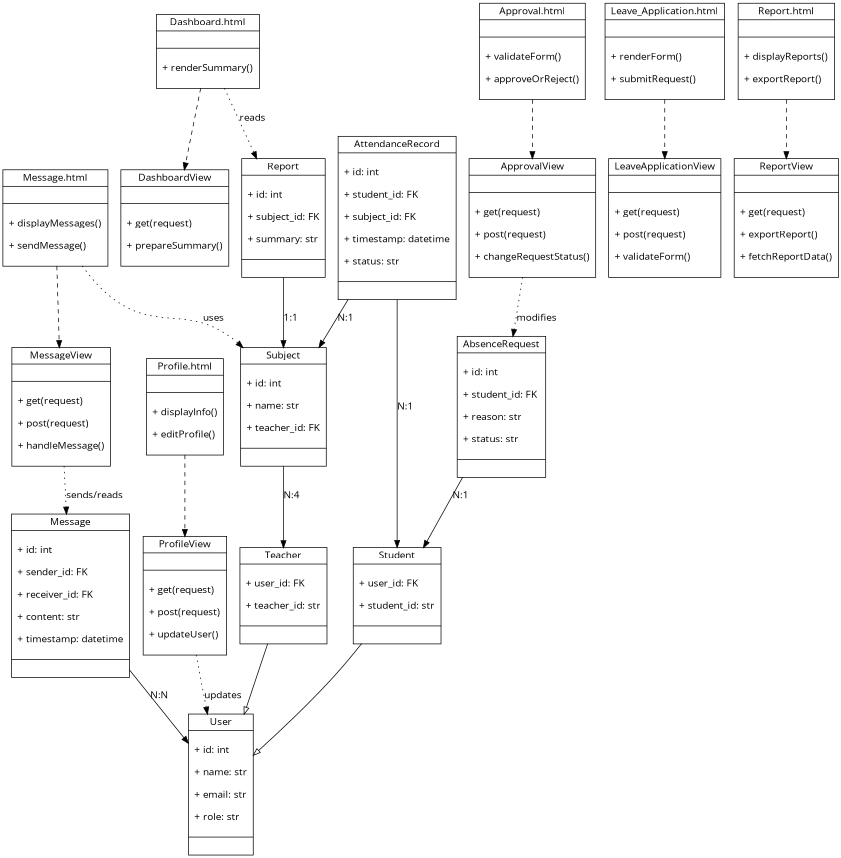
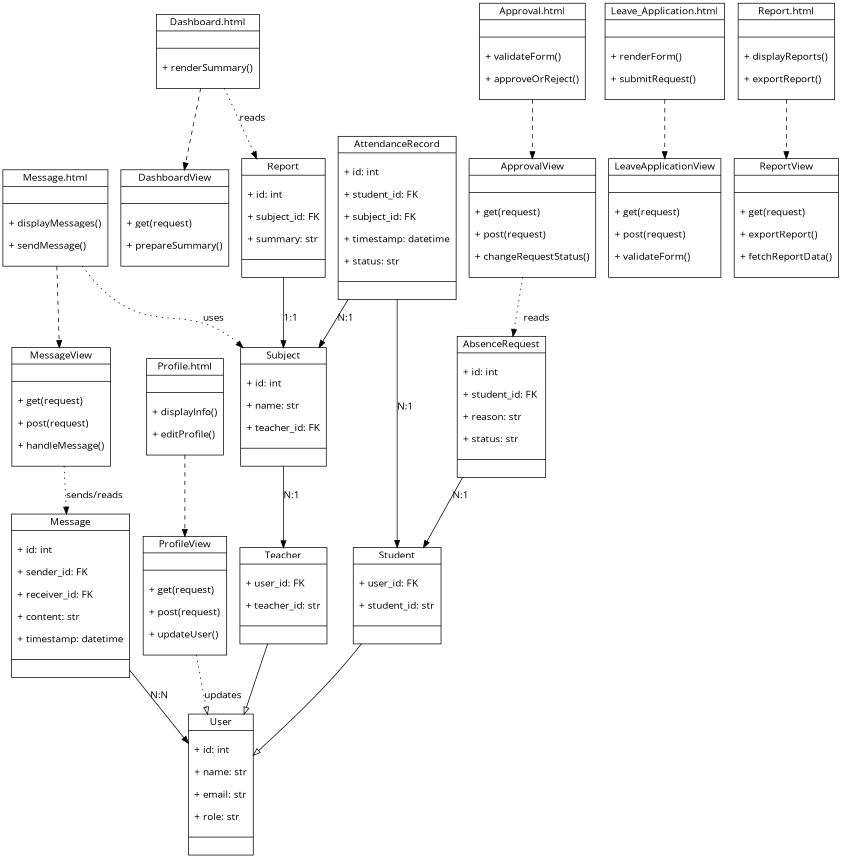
  digraph {
    fontname="Open Sans"
    fontsize=10
    rankdir=TB
    node [fontname="Open Sans" shape=record]
    edge [fontname="Open Sans" style=dashed]
    n1 [label="{Dashboard.html|\n|\n+ renderSummary()\l\n}"]
    n2 [label="{DashboardView|\n|\n+ get(request)\l\n+ prepareSummary()\l\n}"]
    n3 [label="{Report|\n+ id: int\l\n+ subject_id: FK\l\n+ summary: str\l\n|\n}"]
    n4 [label="{Leave_Application.html|\n|\n+ renderForm()\l\n+ submitRequest()\l\n}"]
    n5 [label="{LeaveApplicationView|\n|\n+ get(request)\l\n+ post(request)\l\n+ validateForm()\l\n}"]
    n6 [label="{Profile.html|\n|\n+ displayInfo()\l\n+ editProfile()\l\n}"]
    n7 [label="{ProfileView|\n|\n+ get(request)\l\n+ post(request)\l\n+ updateUser()\l\n}"]
    n8 [label="{User|\n+ id: int\l\n+ name: str\l\n+ email: str\l\n+ role: str\l\n|\n}"]
    n9 [label="{Report.html|\n|\n+ displayReports()\l\n+ exportReport()\l\n}"]
    n10 [label="{ReportView|\n|\n+ get(request)\l\n+ exportReport()\l\n+ fetchReportData()\l\n}"]
    n11 [label="{Approval.html|\n|\n+ validateForm()\l\n+ approveOrReject()\l\n}"]
    n12 [label="{ApprovalView|\n|\n+ get(request)\l\n+ post(request)\l\n+ changeRequestStatus()\l\n}"]
    n13 [label="{AbsenceRequest|\n+ id: int\l\n+ student_id: FK\l\n+ reason: str\l\n+ status: str\l\n|\n}"]
    n14 [label="{Message.html|\n|\n+ displayMessages()\l\n+ sendMessage()\l\n}"]
    n15 [label="{MessageView|\n|\n+ get(request)\l\n+ post(request)\l\n+ handleMessage()\l\n}"]
    n16 [label="{Subject|\n+ id: int\l\n+ name: str\l\n+ teacher_id: FK\l\n|\n}"]
    n17 [label="{Message|\n+ id: int\l\n+ sender_id: FK\l\n+ receiver_id: FK\l\n+ content: str\l\n+ timestamp: datetime\l\n|\n}"]
    n18 [label="{Teacher|\n+ user_id: FK\l\n+ teacher_id: str\l\n|\n}"]
    n19 [label="{Student|\n+ user_id: FK\l\n+ student_id: str\l\n|\n}"]
    n20 [label="{AttendanceRecord|\n+ id: int\l\n+ student_id: FK\l\n+ subject_id: FK\l\n+ timestamp: datetime\l\n+ status: str\l\n|\n}"]
    n1 -> n2
    n1 -> n3 [label=reads style=dotted]
    n3 -> n16 [label="1:1" style=solid]
    n4 -> n5
    n6 -> n7
-   n7 -> n8 [label=updates style=dotted]
+   n7 -> n8 [label=updates style=dotted arrowhead=empty]
    n9 -> n10
    n11 -> n12
-   n12 -> n13 [label=modifies style=dotted]
+   n12 -> n13 [label=reads style=dotted]
    n13 -> n19 [label="N:1" style=solid]
    n14 -> n15
    n14 -> n16 [label=uses style=dotted]
    n15 -> n17 [label="sends/reads" style=dotted]
-   n16 -> n18 [label="N:4" style=solid]
+   n16 -> n18 [label="N:1" style=solid]
    n17 -> n8 [label="N:N" style=solid]
    n18 -> n8 [arrowhead=empty style=""]
    n19 -> n8 [arrowhead=empty style=""]
    n20 -> n16 [label="N:1" style=solid]
    n20 -> n19 [label="N:1" style=solid]
  }
